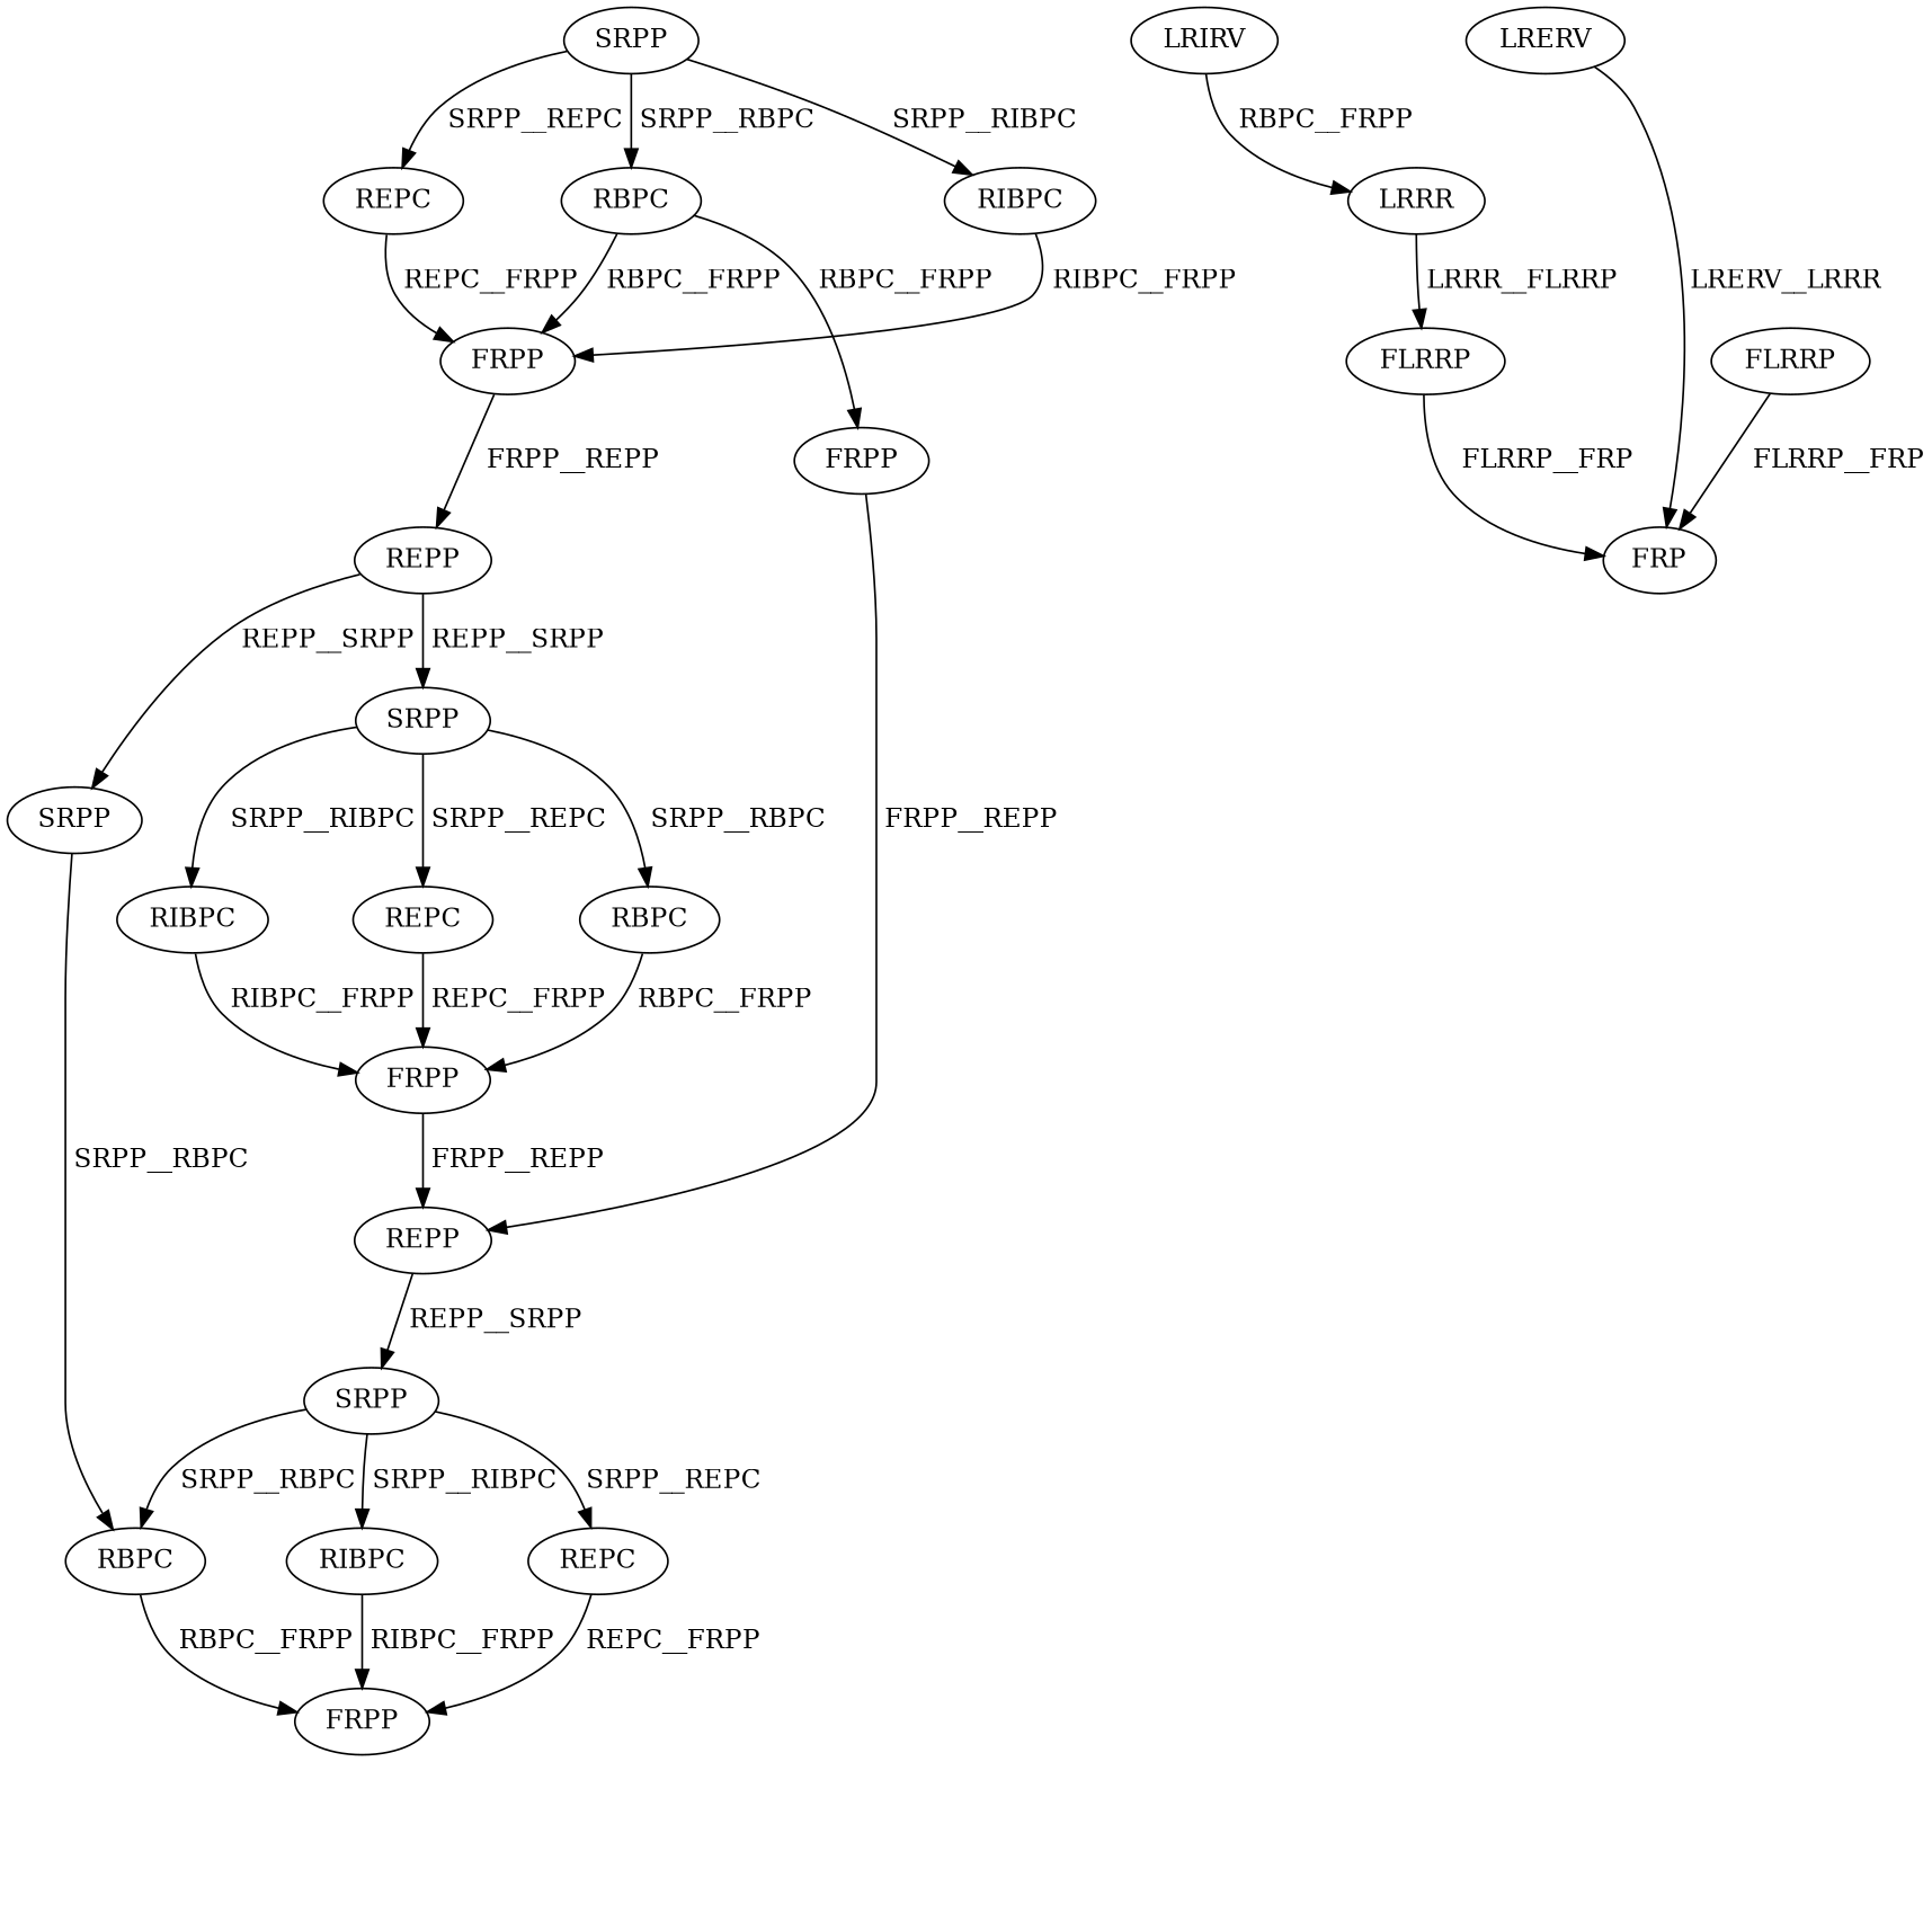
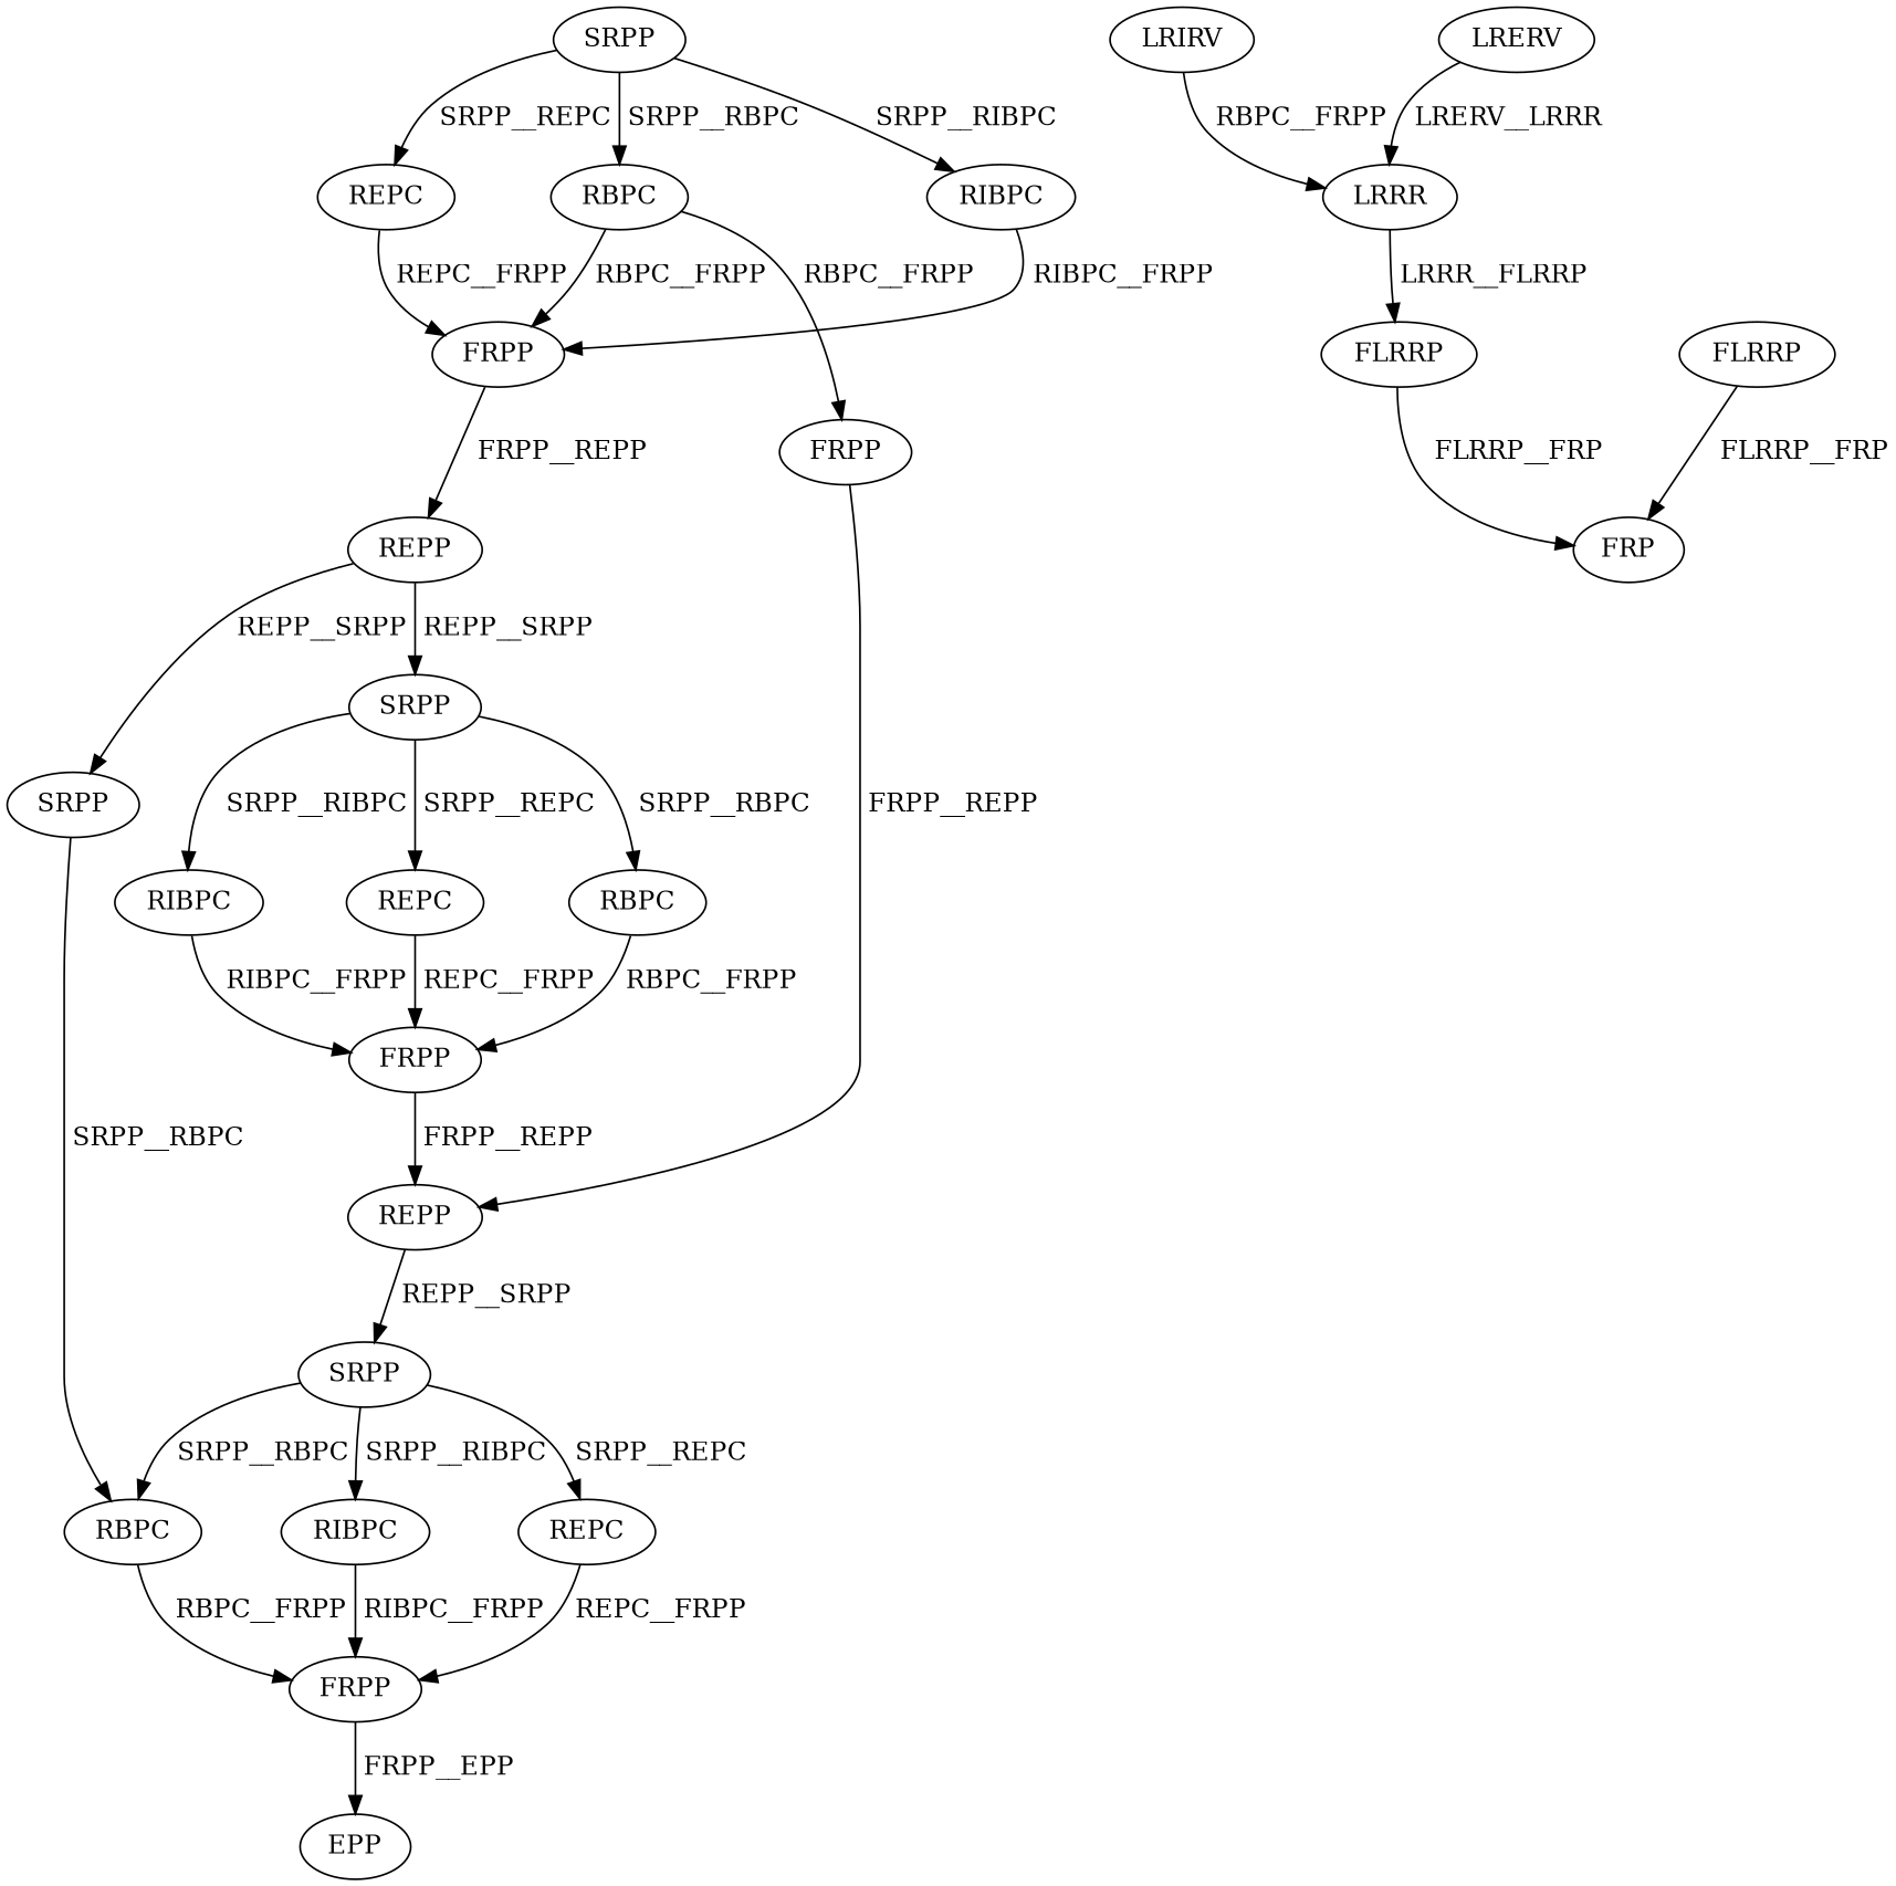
  digraph {
    node [color=black fontcolor=black]
    edge [color=black fontcolor=black]
    n1 [label=SRPP]
    n2 [label=RIBPC]
    n3 [label=REPC]
    n4 [label=RBPC]
    n5 [label=FRPP]
    n6 [label=FRPP]
    n7 [label=REPP]
    n8 [label=REPP]
    n9 [label=SRPP]
    n10 [label=SRPP]
    n11 [label=RBPC]
    n12 [label=RIBPC]
    n13 [label=REPC]
    n14 [label=RBPC]
    n15 [label=FRPP]
    n16 [label=SRPP]
    n17 [label=FRPP]
    n18 [label=REPC]
    n19 [label=RIBPC]
+   n20 [label=EPP]
    n21 [label=LRIRV]
    n22 [label=LRRR]
    n23 [label=LRERV]
    n24 [label=FLRRP]
    n25 [label=FLRRP]
    n26 [label=FRP]
    n1 -> n2 [label=" SRPP__RIBPC"]
    n1 -> n3 [label=" SRPP__REPC"]
    n1 -> n4 [label=" SRPP__RBPC"]
    n2 -> n5 [label=" RIBPC__FRPP"]
    n3 -> n5 [label=" REPC__FRPP"]
    n4 -> n5 [label=" RBPC__FRPP"]
    n4 -> n6 [label=" RBPC__FRPP"]
    n5 -> n7 [label=" FRPP__REPP"]
    n6 -> n8 [label=" FRPP__REPP"]
    n7 -> n9 [label=" REPP__SRPP"]
    n7 -> n10 [label=" REPP__SRPP"]
    n8 -> n16 [label=" REPP__SRPP"]
    n9 -> n11 [label=" SRPP__RBPC"]
    n9 -> n12 [label=" SRPP__RIBPC"]
    n9 -> n13 [label=" SRPP__REPC"]
    n10 -> n14 [label=" SRPP__RBPC"]
    n11 -> n15 [label=" RBPC__FRPP"]
    n12 -> n15 [label=" RIBPC__FRPP"]
    n13 -> n15 [label=" REPC__FRPP"]
    n14 -> n17 [label=" RBPC__FRPP"]
    n15 -> n8 [label=" FRPP__REPP"]
    n16 -> n14 [label=" SRPP__RBPC"]
    n16 -> n18 [label=" SRPP__REPC"]
    n16 -> n19 [label=" SRPP__RIBPC"]
+   n17 -> n20 [label=" FRPP__EPP"]
    n18 -> n17 [label=" REPC__FRPP"]
    n19 -> n17 [label=" RIBPC__FRPP"]
    n21 -> n22 [label=" RBPC__FRPP"]
    n22 -> n24 [label=" LRRR__FLRRP"]
-   n23 -> n26 [label=" LRERV__LRRR"]
+   n23 -> n22 [label=" LRERV__LRRR"]
    n24 -> n26 [label=" FLRRP__FRP"]
    n25 -> n26 [label=" FLRRP__FRP"]
  }
